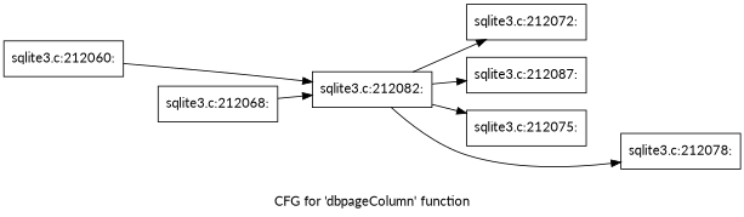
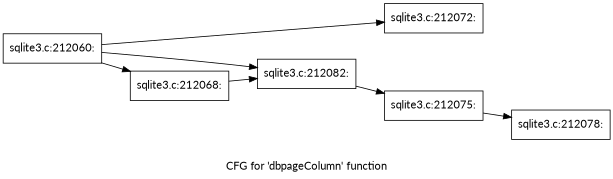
  digraph {
    fontname=Lato
    label="CFG for 'dbpageColumn' function"
    rankdir=LR
    node [fontname=Lato shape=record]
    edge [fontname=Lato]
    n1 [label="{sqlite3.c:212060:}"]
    n2 [label="{sqlite3.c:212082:}"]
    n3 [label="{sqlite3.c:212068:}"]
    n4 [label="{sqlite3.c:212072:}"]
-   n5 [label="{sqlite3.c:212087:}"]
    n6 [label="{sqlite3.c:212075:}"]
    n7 [label="{sqlite3.c:212078:}"]
    n1 -> n2
-   n2 -> n4
-   n2 -> n5
+   n1 -> n3
+   n1 -> n4
    n2 -> n6
    n3 -> n2
-   n2 -> n7
+   n6 -> n7
  }
